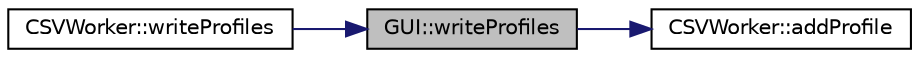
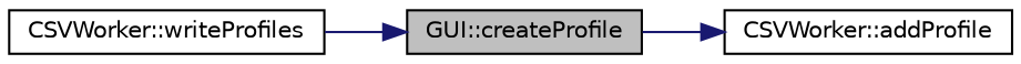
  digraph {
    fontname="DejaVu Sans"
    rankdir=LR
    node [color=black fillcolor=white fontname="DejaVu Sans" fontsize=10 shape=record style=filled]
    edge [color=midnightblue fontname="DejaVu Sans" fontsize=10 labelfontname=Helvetica labelfontsize=10 style=solid]
-   n1 [fillcolor=grey75 fontcolor=black height=0.2 label="GUI::writeProfiles" width=0.4]
+   n1 [fillcolor=grey75 fontcolor=black height=0.2 label="GUI::createProfile" width=0.4]
    n2 [height=0.2 label="CSVWorker::addProfile" width=0.4]
    n3 [height=0.2 label="CSVWorker::writeProfiles" width=0.4]
    n1 -> n2
    n3 -> n1
  }
